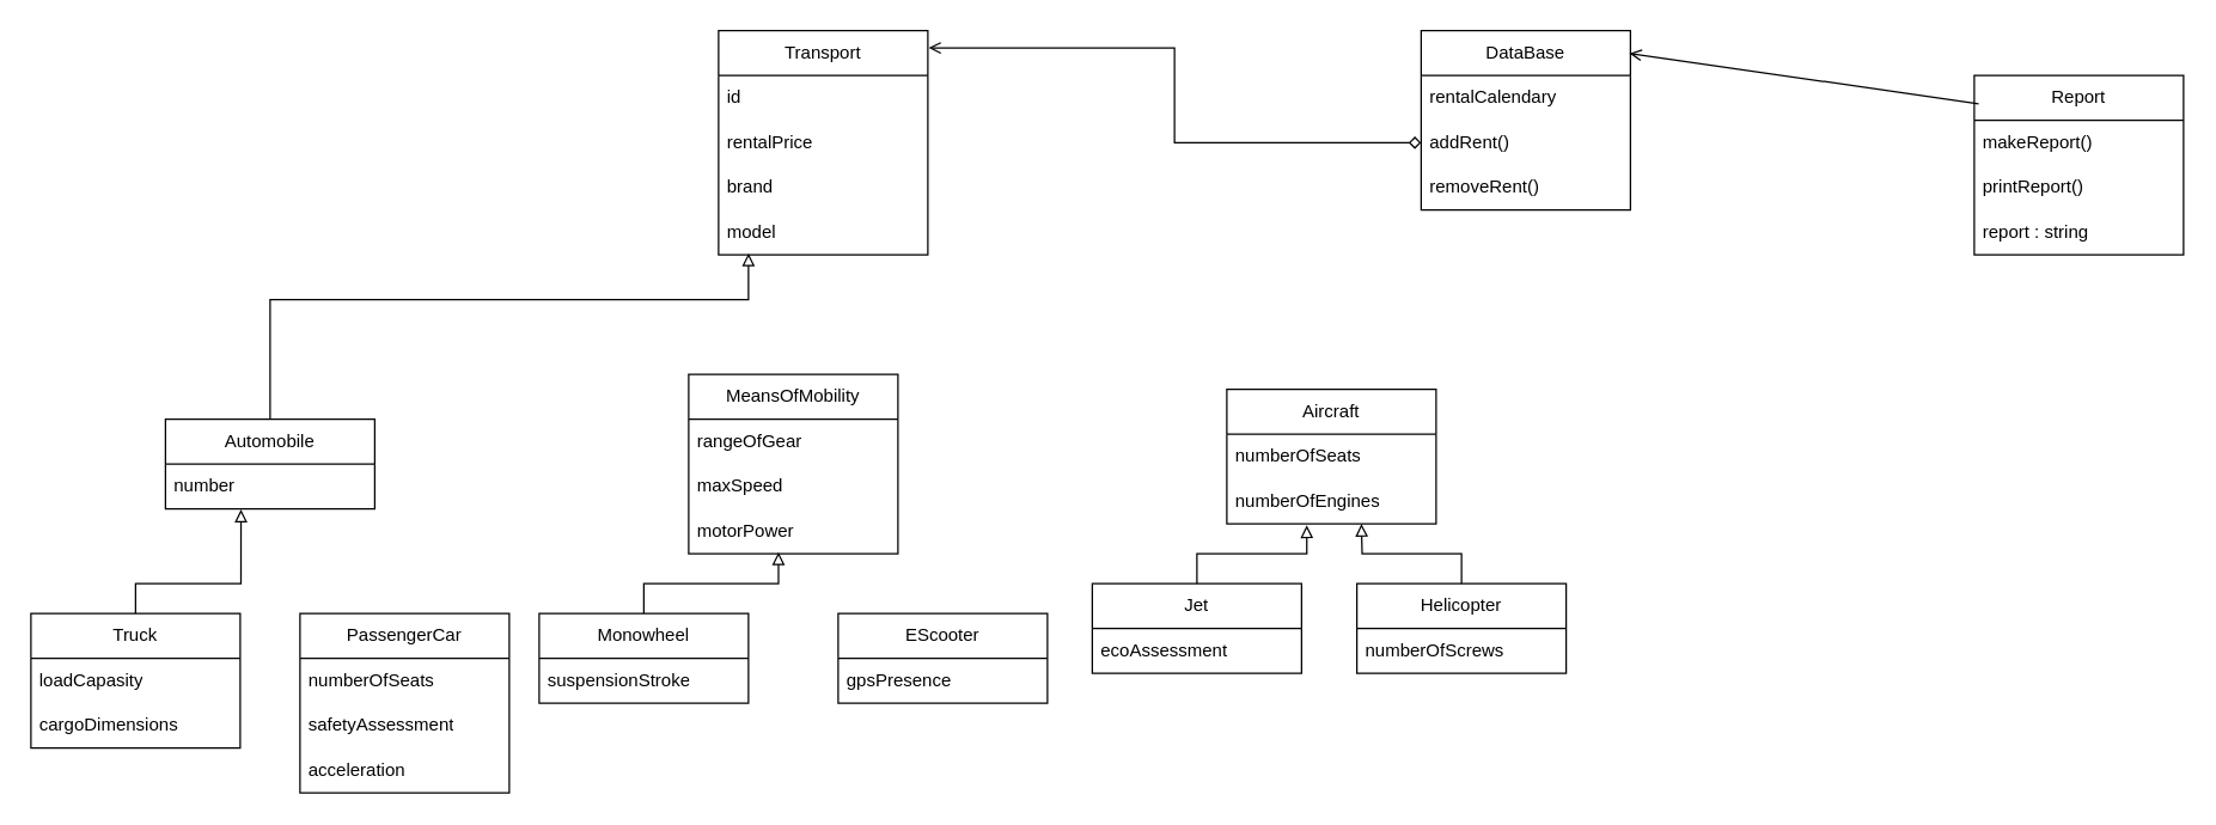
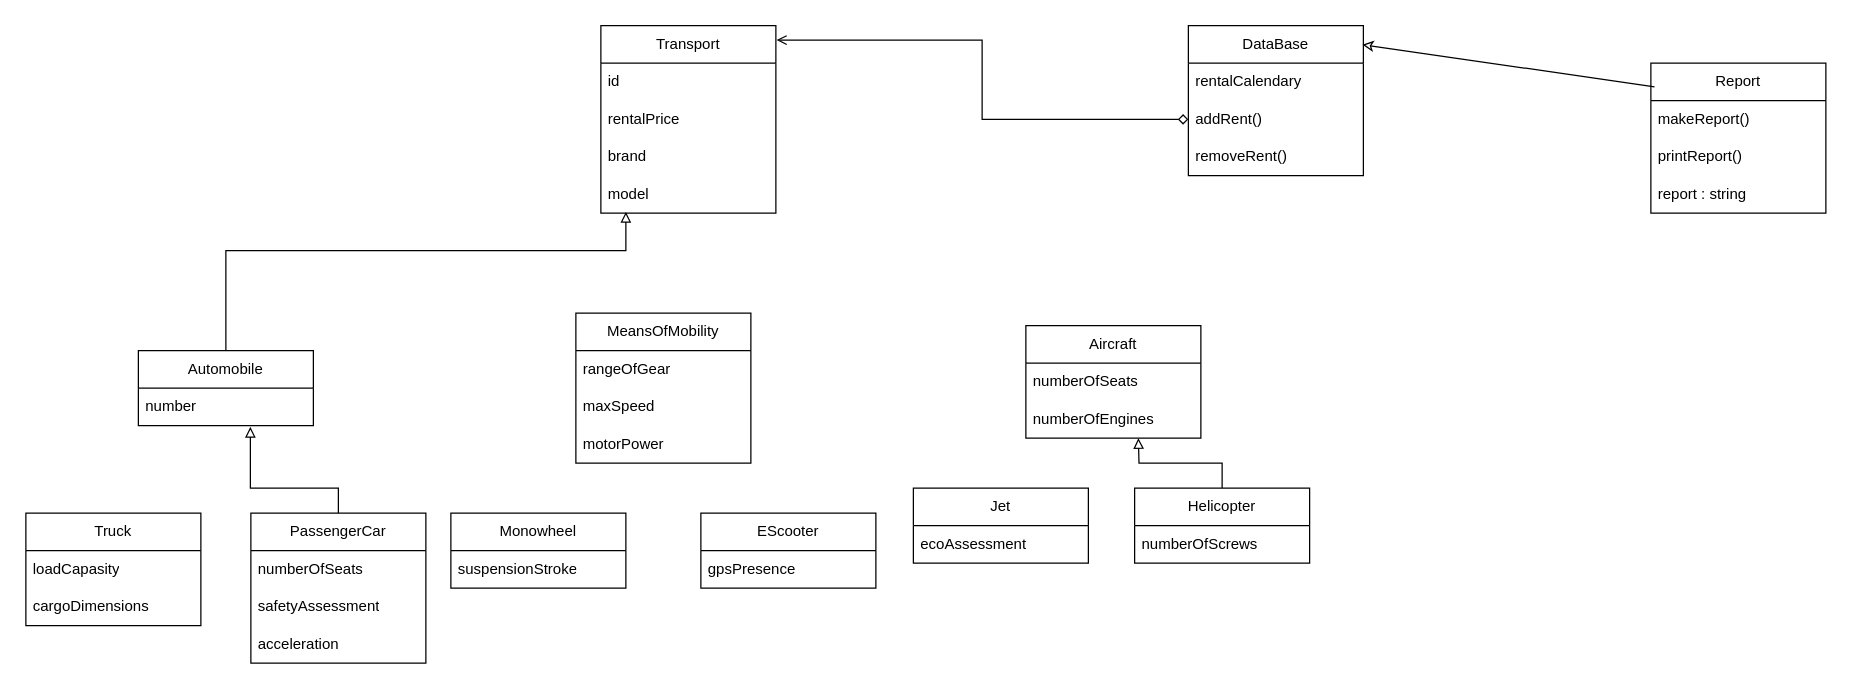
  <mxCell id="0" />
  <mxCell id="1" parent="0" />
  <mxCell id="2" value="Transport" style="swimlane;fontStyle=0;childLayout=stackLayout;horizontal=1;startSize=30;horizontalStack=0;resizeParent=1;resizeParentMax=0;resizeLast=0;collapsible=1;marginBottom=0;whiteSpace=wrap;html=1;" vertex="1" parent="1"><mxGeometry x="480" y="20" width="140" height="150" as="geometry" /></mxCell>
  <mxCell id="3" value="id" style="text;strokeColor=none;fillColor=none;align=left;verticalAlign=middle;spacingLeft=4;spacingRight=4;overflow=hidden;points=[[0,0.5],[1,0.5]];portConstraint=eastwest;rotatable=0;whiteSpace=wrap;html=1;" vertex="1" parent="2"><mxGeometry y="30" width="140" height="30" as="geometry" /></mxCell>
  <mxCell id="4" value="rentalPrice" style="text;strokeColor=none;fillColor=none;align=left;verticalAlign=middle;spacingLeft=4;spacingRight=4;overflow=hidden;points=[[0,0.5],[1,0.5]];portConstraint=eastwest;rotatable=0;whiteSpace=wrap;html=1;" vertex="1" parent="2"><mxGeometry y="60" width="140" height="30" as="geometry" /></mxCell>
  <mxCell id="5" value="brand" style="text;strokeColor=none;fillColor=none;align=left;verticalAlign=middle;spacingLeft=4;spacingRight=4;overflow=hidden;points=[[0,0.5],[1,0.5]];portConstraint=eastwest;rotatable=0;whiteSpace=wrap;html=1;" vertex="1" parent="2"><mxGeometry y="90" width="140" height="30" as="geometry" /></mxCell>
  <mxCell id="6" value="model" style="text;strokeColor=none;fillColor=none;align=left;verticalAlign=middle;spacingLeft=4;spacingRight=4;overflow=hidden;points=[[0,0.5],[1,0.5]];portConstraint=eastwest;rotatable=0;whiteSpace=wrap;html=1;" vertex="1" parent="2"><mxGeometry y="120" width="140" height="30" as="geometry" /></mxCell>
  <mxCell id="7" style="edgeStyle=orthogonalEdgeStyle;rounded=0;orthogonalLoop=1;jettySize=auto;html=1;endArrow=block;endFill=0;" edge="1" parent="1" source="8"><mxGeometry relative="1" as="geometry"><mxPoint x="500" y="169" as="targetPoint" /><Array as="points"><mxPoint x="180" y="200" /><mxPoint x="500" y="200" /><mxPoint x="500" y="169" /></Array></mxGeometry></mxCell>
  <mxCell id="8" value="Automobile" style="swimlane;fontStyle=0;childLayout=stackLayout;horizontal=1;startSize=30;horizontalStack=0;resizeParent=1;resizeParentMax=0;resizeLast=0;collapsible=1;marginBottom=0;whiteSpace=wrap;html=1;" vertex="1" parent="1"><mxGeometry x="110" y="280" width="140" height="60" as="geometry" /></mxCell>
  <mxCell id="9" value="number" style="text;strokeColor=none;fillColor=none;align=left;verticalAlign=middle;spacingLeft=4;spacingRight=4;overflow=hidden;points=[[0,0.5],[1,0.5]];portConstraint=eastwest;rotatable=0;whiteSpace=wrap;html=1;" vertex="1" parent="8"><mxGeometry y="30" width="140" height="30" as="geometry" /></mxCell>
  <mxCell id="10" value="MeansOfMobility" style="swimlane;fontStyle=0;childLayout=stackLayout;horizontal=1;startSize=30;horizontalStack=0;resizeParent=1;resizeParentMax=0;resizeLast=0;collapsible=1;marginBottom=0;whiteSpace=wrap;html=1;" vertex="1" parent="1"><mxGeometry x="460" y="250" width="140" height="120" as="geometry" /></mxCell>
  <mxCell id="11" value="rangeOfGear" style="text;strokeColor=none;fillColor=none;align=left;verticalAlign=middle;spacingLeft=4;spacingRight=4;overflow=hidden;points=[[0,0.5],[1,0.5]];portConstraint=eastwest;rotatable=0;whiteSpace=wrap;html=1;" vertex="1" parent="10"><mxGeometry y="30" width="140" height="30" as="geometry" /></mxCell>
  <mxCell id="12" value="maxSpeed" style="text;strokeColor=none;fillColor=none;align=left;verticalAlign=middle;spacingLeft=4;spacingRight=4;overflow=hidden;points=[[0,0.5],[1,0.5]];portConstraint=eastwest;rotatable=0;whiteSpace=wrap;html=1;" vertex="1" parent="10"><mxGeometry y="60" width="140" height="30" as="geometry" /></mxCell>
  <mxCell id="13" value="motorPower" style="text;strokeColor=none;fillColor=none;align=left;verticalAlign=middle;spacingLeft=4;spacingRight=4;overflow=hidden;points=[[0,0.5],[1,0.5]];portConstraint=eastwest;rotatable=0;whiteSpace=wrap;html=1;" vertex="1" parent="10"><mxGeometry y="90" width="140" height="30" as="geometry" /></mxCell>
  <mxCell id="14" value="Aircraft" style="swimlane;fontStyle=0;childLayout=stackLayout;horizontal=1;startSize=30;horizontalStack=0;resizeParent=1;resizeParentMax=0;resizeLast=0;collapsible=1;marginBottom=0;whiteSpace=wrap;html=1;" vertex="1" parent="1"><mxGeometry x="820" y="260" width="140" height="90" as="geometry" /></mxCell>
  <mxCell id="15" value="numberOfSeats" style="text;strokeColor=none;fillColor=none;align=left;verticalAlign=middle;spacingLeft=4;spacingRight=4;overflow=hidden;points=[[0,0.5],[1,0.5]];portConstraint=eastwest;rotatable=0;whiteSpace=wrap;html=1;" vertex="1" parent="14"><mxGeometry y="30" width="140" height="30" as="geometry" /></mxCell>
  <mxCell id="16" value="numberOfEngines" style="text;strokeColor=none;fillColor=none;align=left;verticalAlign=middle;spacingLeft=4;spacingRight=4;overflow=hidden;points=[[0,0.5],[1,0.5]];portConstraint=eastwest;rotatable=0;whiteSpace=wrap;html=1;" vertex="1" parent="14"><mxGeometry y="60" width="140" height="30" as="geometry" /></mxCell>
- <mxCell id="17" style="edgeStyle=orthogonalEdgeStyle;rounded=0;orthogonalLoop=1;jettySize=auto;html=1;entryX=0.429;entryY=0.967;entryDx=0;entryDy=0;entryPerimeter=0;endArrow=block;endFill=0;" edge="1" parent="1" source="18" target="13"><mxGeometry relative="1" as="geometry" /></mxCell>
  <mxCell id="18" value="Monowheel" style="swimlane;fontStyle=0;childLayout=stackLayout;horizontal=1;startSize=30;horizontalStack=0;resizeParent=1;resizeParentMax=0;resizeLast=0;collapsible=1;marginBottom=0;whiteSpace=wrap;html=1;" vertex="1" parent="1"><mxGeometry x="360" y="410" width="140" height="60" as="geometry" /></mxCell>
  <mxCell id="19" value="suspensionStroke" style="text;strokeColor=none;fillColor=none;align=left;verticalAlign=middle;spacingLeft=4;spacingRight=4;overflow=hidden;points=[[0,0.5],[1,0.5]];portConstraint=eastwest;rotatable=0;whiteSpace=wrap;html=1;" vertex="1" parent="18"><mxGeometry y="30" width="140" height="30" as="geometry" /></mxCell>
  <mxCell id="20" value="EScooter" style="swimlane;fontStyle=0;childLayout=stackLayout;horizontal=1;startSize=30;horizontalStack=0;resizeParent=1;resizeParentMax=0;resizeLast=0;collapsible=1;marginBottom=0;whiteSpace=wrap;html=1;" vertex="1" parent="1"><mxGeometry x="560" y="410" width="140" height="60" as="geometry" /></mxCell>
  <mxCell id="21" value="gpsPresence" style="text;strokeColor=none;fillColor=none;align=left;verticalAlign=middle;spacingLeft=4;spacingRight=4;overflow=hidden;points=[[0,0.5],[1,0.5]];portConstraint=eastwest;rotatable=0;whiteSpace=wrap;html=1;" vertex="1" parent="20"><mxGeometry y="30" width="140" height="30" as="geometry" /></mxCell>
- <mxCell id="22" style="edgeStyle=orthogonalEdgeStyle;rounded=0;orthogonalLoop=1;jettySize=auto;html=1;entryX=0.361;entryY=1.013;entryDx=0;entryDy=0;entryPerimeter=0;endArrow=block;endFill=0;" edge="1" parent="1" source="23" target="9"><mxGeometry relative="1" as="geometry"><Array as="points"><mxPoint x="90" y="390" /><mxPoint x="160" y="390" /><mxPoint x="160" y="340" /></Array></mxGeometry></mxCell>
  <mxCell id="23" value="Truck" style="swimlane;fontStyle=0;childLayout=stackLayout;horizontal=1;startSize=30;horizontalStack=0;resizeParent=1;resizeParentMax=0;resizeLast=0;collapsible=1;marginBottom=0;whiteSpace=wrap;html=1;" vertex="1" parent="1"><mxGeometry x="20" y="410" width="140" height="90" as="geometry" /></mxCell>
  <mxCell id="24" value="loadCapasity" style="text;strokeColor=none;fillColor=none;align=left;verticalAlign=middle;spacingLeft=4;spacingRight=4;overflow=hidden;points=[[0,0.5],[1,0.5]];portConstraint=eastwest;rotatable=0;whiteSpace=wrap;html=1;" vertex="1" parent="23"><mxGeometry y="30" width="140" height="30" as="geometry" /></mxCell>
  <mxCell id="25" value="cargoDimensions" style="text;strokeColor=none;fillColor=none;align=left;verticalAlign=middle;spacingLeft=4;spacingRight=4;overflow=hidden;points=[[0,0.5],[1,0.5]];portConstraint=eastwest;rotatable=0;whiteSpace=wrap;html=1;" vertex="1" parent="23"><mxGeometry y="60" width="140" height="30" as="geometry" /></mxCell>
+ <mxCell id="26" style="edgeStyle=orthogonalEdgeStyle;rounded=0;orthogonalLoop=1;jettySize=auto;html=1;exitX=0.5;exitY=0;exitDx=0;exitDy=0;endArrow=block;endFill=0;entryX=0.64;entryY=1.033;entryDx=0;entryDy=0;entryPerimeter=0;" edge="1" parent="1" source="27" target="9"><mxGeometry relative="1" as="geometry"><mxPoint x="160" y="360" as="targetPoint" /><Array as="points"><mxPoint x="270" y="390" /><mxPoint x="200" y="390" /><mxPoint x="200" y="341" /></Array></mxGeometry></mxCell>
  <mxCell id="27" value="PassengerCar" style="swimlane;fontStyle=0;childLayout=stackLayout;horizontal=1;startSize=30;horizontalStack=0;resizeParent=1;resizeParentMax=0;resizeLast=0;collapsible=1;marginBottom=0;whiteSpace=wrap;html=1;" vertex="1" parent="1"><mxGeometry x="200" y="410" width="140" height="120" as="geometry" /></mxCell>
  <mxCell id="28" value="numberOfSeats" style="text;strokeColor=none;fillColor=none;align=left;verticalAlign=middle;spacingLeft=4;spacingRight=4;overflow=hidden;points=[[0,0.5],[1,0.5]];portConstraint=eastwest;rotatable=0;whiteSpace=wrap;html=1;" vertex="1" parent="27"><mxGeometry y="30" width="140" height="30" as="geometry" /></mxCell>
  <mxCell id="29" value="safetyAssessment" style="text;strokeColor=none;fillColor=none;align=left;verticalAlign=middle;spacingLeft=4;spacingRight=4;overflow=hidden;points=[[0,0.5],[1,0.5]];portConstraint=eastwest;rotatable=0;whiteSpace=wrap;html=1;" vertex="1" parent="27"><mxGeometry y="60" width="140" height="30" as="geometry" /></mxCell>
  <mxCell id="30" value="acceleration" style="text;strokeColor=none;fillColor=none;align=left;verticalAlign=middle;spacingLeft=4;spacingRight=4;overflow=hidden;points=[[0,0.5],[1,0.5]];portConstraint=eastwest;rotatable=0;whiteSpace=wrap;html=1;" vertex="1" parent="27"><mxGeometry y="90" width="140" height="30" as="geometry" /></mxCell>
- <mxCell id="31" style="edgeStyle=orthogonalEdgeStyle;rounded=0;orthogonalLoop=1;jettySize=auto;html=1;entryX=0.382;entryY=1.033;entryDx=0;entryDy=0;entryPerimeter=0;endArrow=block;endFill=0;" edge="1" parent="1" source="32" target="16"><mxGeometry relative="1" as="geometry" /></mxCell>
  <mxCell id="32" value="Jet" style="swimlane;fontStyle=0;childLayout=stackLayout;horizontal=1;startSize=30;horizontalStack=0;resizeParent=1;resizeParentMax=0;resizeLast=0;collapsible=1;marginBottom=0;whiteSpace=wrap;html=1;" vertex="1" parent="1"><mxGeometry x="730" y="390" width="140" height="60" as="geometry" /></mxCell>
  <mxCell id="33" value="ecoAssessment" style="text;strokeColor=none;fillColor=none;align=left;verticalAlign=middle;spacingLeft=4;spacingRight=4;overflow=hidden;points=[[0,0.5],[1,0.5]];portConstraint=eastwest;rotatable=0;whiteSpace=wrap;html=1;" vertex="1" parent="32"><mxGeometry y="30" width="140" height="30" as="geometry" /></mxCell>
  <mxCell id="34" style="edgeStyle=orthogonalEdgeStyle;rounded=0;orthogonalLoop=1;jettySize=auto;html=1;endArrow=block;endFill=0;" edge="1" parent="1" source="35"><mxGeometry relative="1" as="geometry"><mxPoint x="910" y="350" as="targetPoint" /></mxGeometry></mxCell>
  <mxCell id="35" value="Helicopter" style="swimlane;fontStyle=0;childLayout=stackLayout;horizontal=1;startSize=30;horizontalStack=0;resizeParent=1;resizeParentMax=0;resizeLast=0;collapsible=1;marginBottom=0;whiteSpace=wrap;html=1;" vertex="1" parent="1"><mxGeometry x="907" y="390" width="140" height="60" as="geometry" /></mxCell>
  <mxCell id="36" value="numberOfScrews" style="text;strokeColor=none;fillColor=none;align=left;verticalAlign=middle;spacingLeft=4;spacingRight=4;overflow=hidden;points=[[0,0.5],[1,0.5]];portConstraint=eastwest;rotatable=0;whiteSpace=wrap;html=1;" vertex="1" parent="35"><mxGeometry y="30" width="140" height="30" as="geometry" /></mxCell>
  <mxCell id="37" value="Report" style="swimlane;fontStyle=0;childLayout=stackLayout;horizontal=1;startSize=30;horizontalStack=0;resizeParent=1;resizeParentMax=0;resizeLast=0;collapsible=1;marginBottom=0;whiteSpace=wrap;html=1;" vertex="1" parent="1"><mxGeometry x="1320" y="50" width="140" height="120" as="geometry" /></mxCell>
  <mxCell id="38" value="makeReport()" style="text;strokeColor=none;fillColor=none;align=left;verticalAlign=middle;spacingLeft=4;spacingRight=4;overflow=hidden;points=[[0,0.5],[1,0.5]];portConstraint=eastwest;rotatable=0;whiteSpace=wrap;html=1;" vertex="1" parent="37"><mxGeometry y="30" width="140" height="30" as="geometry" /></mxCell>
  <mxCell id="39" value="printReport()" style="text;strokeColor=none;fillColor=none;align=left;verticalAlign=middle;spacingLeft=4;spacingRight=4;overflow=hidden;points=[[0,0.5],[1,0.5]];portConstraint=eastwest;rotatable=0;whiteSpace=wrap;html=1;" vertex="1" parent="37"><mxGeometry y="60" width="140" height="30" as="geometry" /></mxCell>
  <mxCell id="40" value="report : string" style="text;strokeColor=none;fillColor=none;align=left;verticalAlign=middle;spacingLeft=4;spacingRight=4;overflow=hidden;points=[[0,0.5],[1,0.5]];portConstraint=eastwest;rotatable=0;whiteSpace=wrap;html=1;" vertex="1" parent="37"><mxGeometry y="90" width="140" height="30" as="geometry" /></mxCell>
  <mxCell id="41" value="DataBase" style="swimlane;fontStyle=0;childLayout=stackLayout;horizontal=1;startSize=30;horizontalStack=0;resizeParent=1;resizeParentMax=0;resizeLast=0;collapsible=1;marginBottom=0;whiteSpace=wrap;html=1;" vertex="1" parent="1"><mxGeometry x="950" y="20" width="140" height="120" as="geometry" /></mxCell>
  <mxCell id="42" value="rentalCalendary" style="text;strokeColor=none;fillColor=none;align=left;verticalAlign=middle;spacingLeft=4;spacingRight=4;overflow=hidden;points=[[0,0.5],[1,0.5]];portConstraint=eastwest;rotatable=0;whiteSpace=wrap;html=1;" vertex="1" parent="41"><mxGeometry y="30" width="140" height="30" as="geometry" /></mxCell>
  <mxCell id="43" value="addRent()" style="text;strokeColor=none;fillColor=none;align=left;verticalAlign=middle;spacingLeft=4;spacingRight=4;overflow=hidden;points=[[0,0.5],[1,0.5]];portConstraint=eastwest;rotatable=0;whiteSpace=wrap;html=1;" vertex="1" parent="41"><mxGeometry y="60" width="140" height="30" as="geometry" /></mxCell>
  <mxCell id="44" value="removeRent()" style="text;strokeColor=none;fillColor=none;align=left;verticalAlign=middle;spacingLeft=4;spacingRight=4;overflow=hidden;points=[[0,0.5],[1,0.5]];portConstraint=eastwest;rotatable=0;whiteSpace=wrap;html=1;" vertex="1" parent="41"><mxGeometry y="90" width="140" height="30" as="geometry" /></mxCell>
- <mxCell id="45" value="" style="endArrow=open;html=1;rounded=0;exitX=0.021;exitY=0.158;exitDx=0;exitDy=0;exitPerimeter=0;entryX=0.995;entryY=0.127;entryDx=0;entryDy=0;entryPerimeter=0;endFill=0;" edge="1" parent="1" source="37" target="41"><mxGeometry width="50" height="50" relative="1" as="geometry"><mxPoint x="920" y="480" as="sourcePoint" /><mxPoint x="970" y="430" as="targetPoint" /></mxGeometry></mxCell>
+ <mxCell id="45" value="" style="endArrow=classic;html=1;rounded=0;exitX=0.021;exitY=0.158;exitDx=0;exitDy=0;exitPerimeter=0;entryX=0.995;entryY=0.127;entryDx=0;entryDy=0;entryPerimeter=0;endFill=0;" edge="1" parent="1" source="37" target="41"><mxGeometry width="50" height="50" relative="1" as="geometry"><mxPoint x="920" y="480" as="sourcePoint" /><mxPoint x="970" y="430" as="targetPoint" /></mxGeometry></mxCell>
  <mxCell id="46" style="edgeStyle=orthogonalEdgeStyle;rounded=0;orthogonalLoop=1;jettySize=auto;html=1;entryX=1.004;entryY=0.077;entryDx=0;entryDy=0;entryPerimeter=0;endArrow=open;endFill=0;startArrow=diamond;startFill=0;" edge="1" parent="1" source="43" target="2"><mxGeometry relative="1" as="geometry" /></mxCell>
